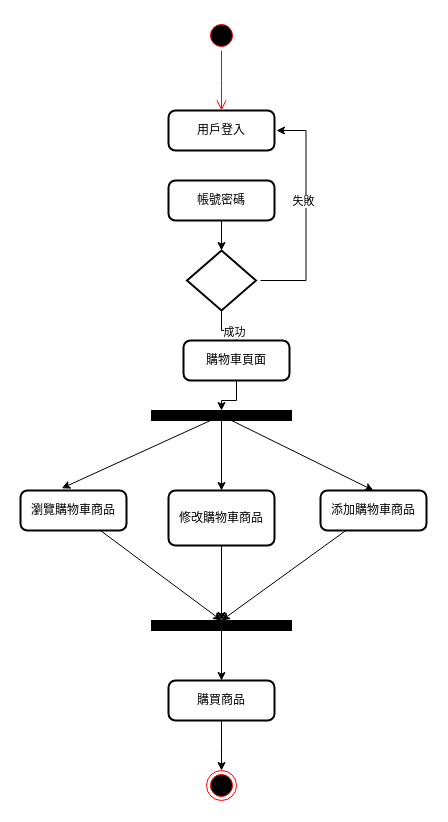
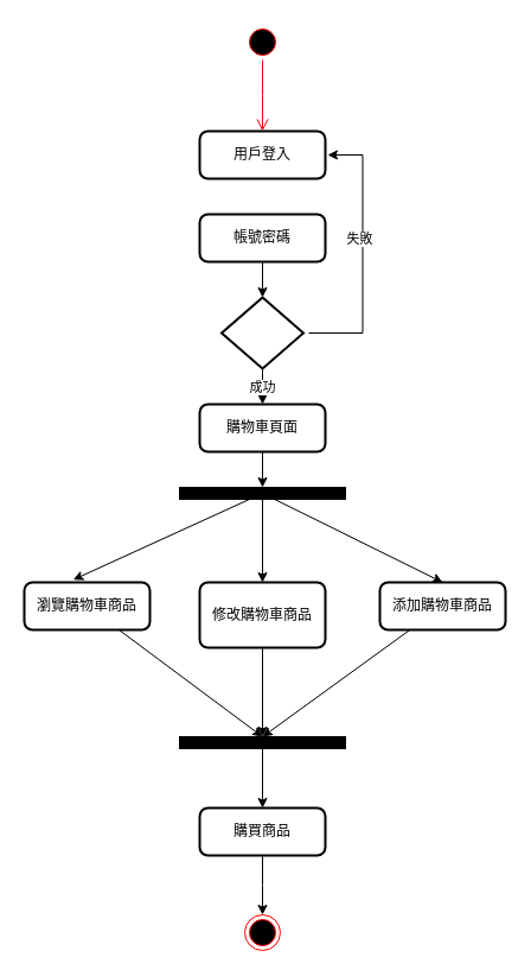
  <mxCell id="0" />
  <mxCell id="1" parent="0" />
  <mxCell id="2" value="用戶登入" style="rounded=1;whiteSpace=wrap;html=1;absoluteArcSize=1;arcSize=14;strokeWidth=2;" vertex="1" parent="1"><mxGeometry x="168" y="110" width="106" height="40" as="geometry" /></mxCell>
  <mxCell id="3" value="" style="edgeStyle=orthogonalEdgeStyle;rounded=0;orthogonalLoop=1;jettySize=auto;html=1;" edge="1" parent="1" source="4" target="9"><mxGeometry relative="1" as="geometry" /></mxCell>
  <mxCell id="4" value="帳號密碼" style="rounded=1;whiteSpace=wrap;html=1;absoluteArcSize=1;arcSize=14;strokeWidth=2;" vertex="1" parent="1"><mxGeometry x="168" y="180" width="106" height="40" as="geometry" /></mxCell>
  <mxCell id="5" style="edgeStyle=orthogonalEdgeStyle;rounded=0;orthogonalLoop=1;jettySize=auto;html=1;" edge="1" parent="1"><mxGeometry relative="1" as="geometry"><mxPoint x="276" y="130" as="targetPoint" /><mxPoint x="260" y="280" as="sourcePoint" /><Array as="points"><mxPoint x="305.5" y="280" /><mxPoint x="305.5" y="130" /><mxPoint x="278.5" y="130" /></Array></mxGeometry></mxCell>
  <mxCell id="6" value="失敗" style="edgeLabel;html=1;align=center;verticalAlign=middle;resizable=0;points=[];" vertex="1" connectable="0" parent="5"><mxGeometry x="0.069" y="3" relative="1" as="geometry"><mxPoint y="-5" as="offset" /></mxGeometry></mxCell>
  <mxCell id="7" value="" style="edgeStyle=orthogonalEdgeStyle;rounded=0;orthogonalLoop=1;jettySize=auto;html=1;" edge="1" parent="1" source="9" target="11"><mxGeometry relative="1" as="geometry" /></mxCell>
  <mxCell id="8" value="成功" style="edgeLabel;html=1;align=center;verticalAlign=middle;resizable=0;points=[];" vertex="1" connectable="0" parent="7"><mxGeometry x="0.413" y="-1" relative="1" as="geometry"><mxPoint as="offset" /></mxGeometry></mxCell>
  <mxCell id="9" value="" style="strokeWidth=2;html=1;shape=mxgraph.flowchart.decision;whiteSpace=wrap;" vertex="1" parent="1"><mxGeometry x="186.5" y="250" width="69" height="60" as="geometry" /></mxCell>
  <mxCell id="10" style="edgeStyle=orthogonalEdgeStyle;rounded=0;orthogonalLoop=1;jettySize=auto;html=1;entryX=0.5;entryY=0;entryDx=0;entryDy=0;" edge="1" parent="1" source="11" target="15"><mxGeometry relative="1" as="geometry" /></mxCell>
- <mxCell id="11" value="購物車頁面" style="rounded=1;whiteSpace=wrap;html=1;absoluteArcSize=1;arcSize=14;strokeWidth=2;" vertex="1" parent="1"><mxGeometry x="183" y="340" width="106" height="40" as="geometry" /></mxCell>
+ <mxCell id="11" value="購物車頁面" style="rounded=1;whiteSpace=wrap;html=1;absoluteArcSize=1;arcSize=14;strokeWidth=2;" vertex="1" parent="1"><mxGeometry x="168" y="340" width="106" height="40" as="geometry" /></mxCell>
  <mxCell id="12" style="edgeStyle=orthogonalEdgeStyle;rounded=0;orthogonalLoop=1;jettySize=auto;html=1;entryX=0.5;entryY=0;entryDx=0;entryDy=0;" edge="1" parent="1" source="15" target="17"><mxGeometry relative="1" as="geometry" /></mxCell>
  <mxCell id="13" style="rounded=0;orthogonalLoop=1;jettySize=auto;html=1;entryX=0.5;entryY=0;entryDx=0;entryDy=0;" edge="1" parent="1" source="15" target="20"><mxGeometry relative="1" as="geometry" /></mxCell>
  <mxCell id="14" style="rounded=0;orthogonalLoop=1;jettySize=auto;html=1;entryX=0.39;entryY=-0.056;entryDx=0;entryDy=0;entryPerimeter=0;" edge="1" parent="1" source="15" target="18"><mxGeometry relative="1" as="geometry"><mxPoint x="200" y="450" as="targetPoint" /></mxGeometry></mxCell>
  <mxCell id="15" value="" style="rounded=0;whiteSpace=wrap;html=1;fillColor=#000000;" vertex="1" parent="1"><mxGeometry x="151" y="410" width="140" height="10" as="geometry" /></mxCell>
  <mxCell id="16" style="edgeStyle=orthogonalEdgeStyle;rounded=0;orthogonalLoop=1;jettySize=auto;html=1;entryX=0.5;entryY=0;entryDx=0;entryDy=0;" edge="1" parent="1" source="17" target="22"><mxGeometry relative="1" as="geometry" /></mxCell>
  <mxCell id="17" value="修改購物車商品" style="rounded=1;whiteSpace=wrap;html=1;absoluteArcSize=1;arcSize=14;strokeWidth=2;" vertex="1" parent="1"><mxGeometry x="168" y="490" width="106" height="55" as="geometry" /></mxCell>
  <mxCell id="18" value="瀏覽購物車商品" style="rounded=1;whiteSpace=wrap;html=1;absoluteArcSize=1;arcSize=14;strokeWidth=2;" vertex="1" parent="1"><mxGeometry x="20" y="490" width="106" height="40" as="geometry" /></mxCell>
  <mxCell id="19" style="rounded=0;orthogonalLoop=1;jettySize=auto;html=1;entryX=0.5;entryY=0;entryDx=0;entryDy=0;" edge="1" parent="1" source="20" target="22"><mxGeometry relative="1" as="geometry" /></mxCell>
  <mxCell id="20" value="添加購物車商品" style="rounded=1;whiteSpace=wrap;html=1;absoluteArcSize=1;arcSize=14;strokeWidth=2;" vertex="1" parent="1"><mxGeometry x="320" y="490" width="106" height="40" as="geometry" /></mxCell>
  <mxCell id="21" style="edgeStyle=orthogonalEdgeStyle;rounded=0;orthogonalLoop=1;jettySize=auto;html=1;entryX=0.5;entryY=0;entryDx=0;entryDy=0;" edge="1" parent="1" source="22" target="25"><mxGeometry relative="1" as="geometry" /></mxCell>
  <mxCell id="22" value="" style="rounded=0;whiteSpace=wrap;html=1;fillColor=#000000;" vertex="1" parent="1"><mxGeometry x="151" y="620" width="140" height="10" as="geometry" /></mxCell>
  <mxCell id="23" style="rounded=0;orthogonalLoop=1;jettySize=auto;html=1;entryX=0.5;entryY=0;entryDx=0;entryDy=0;" edge="1" parent="1" source="18" target="22"><mxGeometry relative="1" as="geometry" /></mxCell>
  <mxCell id="24" style="edgeStyle=orthogonalEdgeStyle;rounded=0;orthogonalLoop=1;jettySize=auto;html=1;" edge="1" parent="1" source="25"><mxGeometry relative="1" as="geometry"><mxPoint x="221" y="770" as="targetPoint" /></mxGeometry></mxCell>
  <mxCell id="25" value="購買商品" style="rounded=1;whiteSpace=wrap;html=1;absoluteArcSize=1;arcSize=14;strokeWidth=2;" vertex="1" parent="1"><mxGeometry x="168" y="680" width="106" height="40" as="geometry" /></mxCell>
  <mxCell id="26" value="" style="ellipse;html=1;shape=endState;fillColor=#000000;strokeColor=#ff0000;" vertex="1" parent="1"><mxGeometry x="206" y="770" width="30" height="30" as="geometry" /></mxCell>
  <mxCell id="27" value="" style="ellipse;html=1;shape=startState;fillColor=#000000;strokeColor=#ff0000;" vertex="1" parent="1"><mxGeometry x="206" y="20" width="30" height="30" as="geometry" /></mxCell>
  <mxCell id="28" value="" style="edgeStyle=orthogonalEdgeStyle;html=1;verticalAlign=bottom;endArrow=open;endSize=8;strokeColor=#ff0000;rounded=0;" edge="1" source="27" parent="1"><mxGeometry relative="1" as="geometry"><mxPoint x="221" y="110" as="targetPoint" /></mxGeometry></mxCell>
